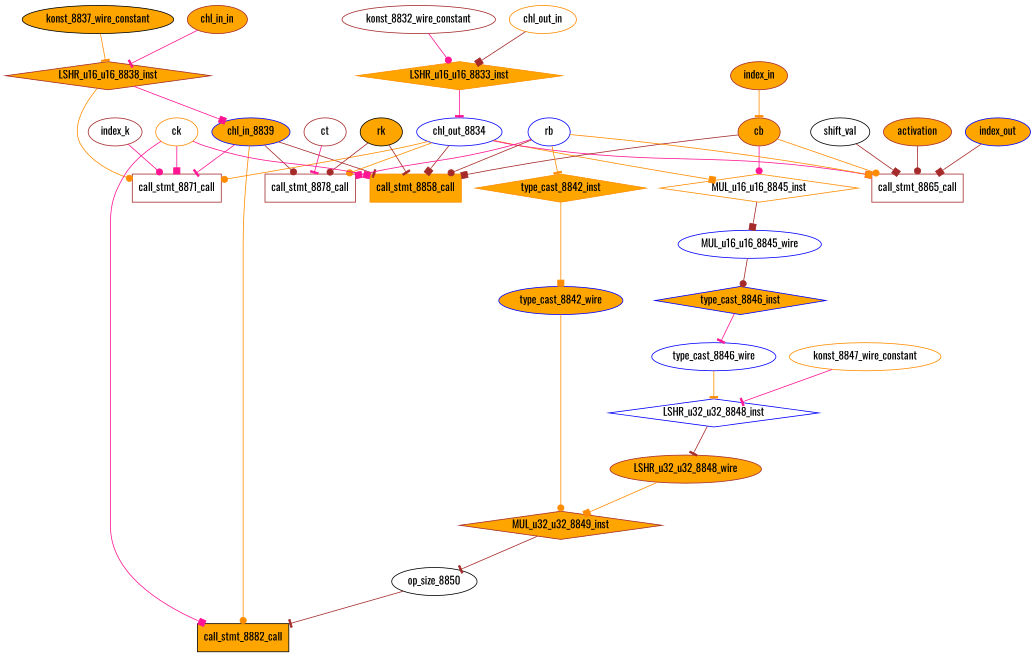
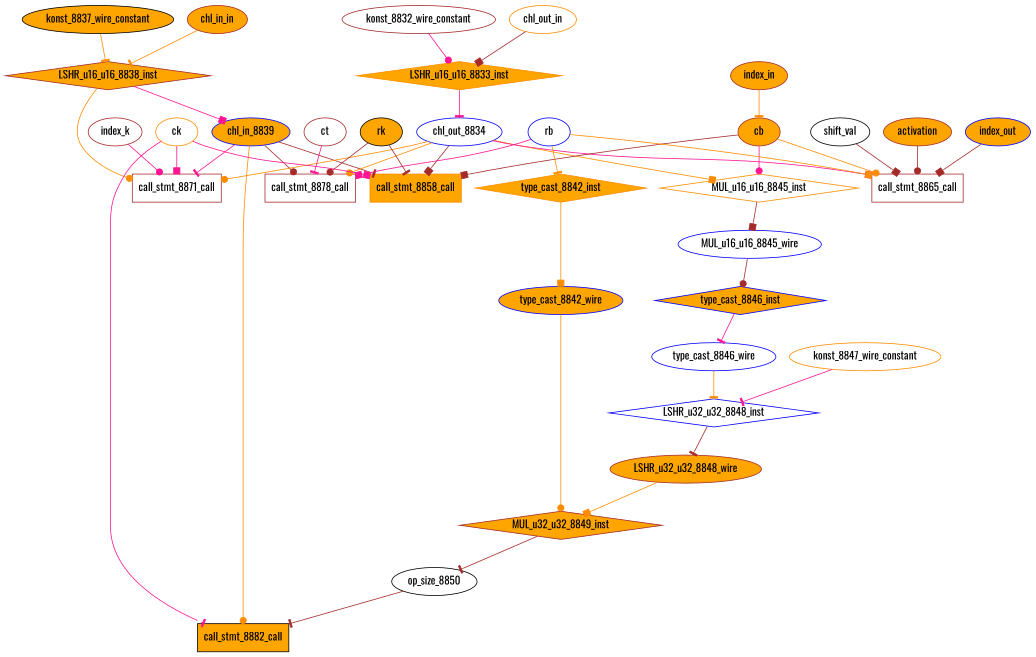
  digraph {
    fontname=Oswald
    node [color=brown fillcolor=orange fontname=Oswald style=filled]
    edge [arrowhead=box color=brown fontname=Oswald]
    LSHR_u32_u32_8848_wire [shape=ellipse]
    MUL_u32_u32_8849_inst [shape=diamond]
    op_size_8850 [color=black fillcolor=white shape=ellipse]
    MUL_u16_u16_8845_wire [color=blue fillcolor=white shape=ellipse]
    type_cast_8846_inst [color=blue shape=diamond]
    type_cast_8846_wire [color=blue fillcolor=white shape=ellipse]
    chl_in_8839 [color=blue shape=ellipse]
    call_stmt_8858_call [color=darkorange shape=rectangle]
    call_stmt_8871_call [fillcolor=white shape=rectangle]
    call_stmt_8878_call [fillcolor=white shape=rectangle]
    call_stmt_8882_call [color=black shape=rectangle]
    chl_out_8834 [color=blue fillcolor=white shape=ellipse]
    MUL_u16_u16_8845_inst [color=darkorange fillcolor=white shape=diamond]
    call_stmt_8865_call [fillcolor=white shape=rectangle]
    konst_8832_wire_constant [fillcolor=white shape=ellipse]
    LSHR_u16_u16_8833_inst [color=darkorange shape=diamond]
    konst_8837_wire_constant [color=black shape=ellipse]
    LSHR_u16_u16_8838_inst [shape=diamond]
    konst_8847_wire_constant [color=darkorange fillcolor=white shape=ellipse]
    LSHR_u32_u32_8848_inst [color=blue fillcolor=white shape=diamond]
    type_cast_8842_wire [color=blue shape=ellipse]
    chl_out_in [color=darkorange fillcolor=white]
    chl_in_in
    cb
    rb [color=blue fillcolor=white]
    type_cast_8842_inst [color=darkorange shape=diamond]
    rk [color=black]
    ck [color=darkorange fillcolor=white]
    shift_val [color=black fillcolor=white]
    activation
    index_out [color=blue]
    index_k [fillcolor=white]
    ct [fillcolor=white]
    index_in
    LSHR_u32_u32_8848_wire -> MUL_u32_u32_8849_inst [color=darkorange]
    MUL_u32_u32_8849_inst -> op_size_8850 [arrowhead=tee]
    op_size_8850 -> call_stmt_8882_call [arrowhead=tee]
    MUL_u16_u16_8845_wire -> type_cast_8846_inst [arrowhead=dot]
    type_cast_8846_inst -> type_cast_8846_wire [arrowhead=tee color=deeppink]
    type_cast_8846_wire -> LSHR_u32_u32_8848_inst [arrowhead=tee color=darkorange]
    chl_in_8839 -> call_stmt_8858_call [arrowhead=tee]
    chl_in_8839 -> call_stmt_8871_call [arrowhead=tee color=deeppink]
    chl_in_8839 -> call_stmt_8878_call [arrowhead=dot]
    chl_in_8839 -> call_stmt_8882_call [arrowhead=dot color=darkorange]
    chl_out_8834 -> call_stmt_8858_call
    chl_out_8834 -> call_stmt_8871_call [arrowhead=dot color=darkorange]
    chl_out_8834 -> call_stmt_8878_call [arrowhead=dot color=darkorange]
    chl_out_8834 -> MUL_u16_u16_8845_inst [color=darkorange]
    chl_out_8834 -> call_stmt_8865_call [color=deeppink]
    MUL_u16_u16_8845_inst -> MUL_u16_u16_8845_wire
    konst_8832_wire_constant -> LSHR_u16_u16_8833_inst [arrowhead=dot color=deeppink]
    LSHR_u16_u16_8833_inst -> chl_out_8834 [arrowhead=tee color=deeppink]
    konst_8837_wire_constant -> LSHR_u16_u16_8838_inst [arrowhead=tee color=darkorange]
    LSHR_u16_u16_8838_inst -> chl_in_8839 [color=deeppink]
    LSHR_u16_u16_8838_inst -> call_stmt_8871_call [arrowhead=dot color=darkorange]
    konst_8847_wire_constant -> LSHR_u32_u32_8848_inst [arrowhead=tee color=deeppink]
    LSHR_u32_u32_8848_inst -> LSHR_u32_u32_8848_wire [arrowhead=tee]
    type_cast_8842_wire -> MUL_u32_u32_8849_inst [arrowhead=dot color=darkorange]
    chl_out_in -> LSHR_u16_u16_8833_inst
-   chl_in_in -> LSHR_u16_u16_8838_inst [arrowhead=tee color=deeppink]
+   chl_in_in -> LSHR_u16_u16_8838_inst [arrowhead=tee color=darkorange]
    cb -> call_stmt_8858_call
    cb -> MUL_u16_u16_8845_inst [arrowhead=dot color=deeppink]
    cb -> call_stmt_8865_call [arrowhead=dot color=darkorange]
-   rb -> call_stmt_8858_call [arrowhead=dot]
    rb -> call_stmt_8878_call [color=deeppink]
    rb -> call_stmt_8865_call [color=darkorange]
    rb -> type_cast_8842_inst [arrowhead=tee color=darkorange]
    type_cast_8842_inst -> type_cast_8842_wire [color=darkorange]
    rk -> call_stmt_8858_call [arrowhead=tee]
    rk -> call_stmt_8878_call [arrowhead=dot]
    ck -> call_stmt_8858_call [color=deeppink]
    ck -> call_stmt_8871_call [color=deeppink]
-   ck -> call_stmt_8882_call [color=deeppink]
+   ck -> call_stmt_8882_call [arrowhead=tee color=deeppink]
    shift_val -> call_stmt_8865_call
    activation -> call_stmt_8865_call [arrowhead=dot]
    index_out -> call_stmt_8865_call
    index_k -> call_stmt_8871_call [arrowhead=dot color=deeppink]
    ct -> call_stmt_8878_call [arrowhead=tee color=deeppink]
    index_in -> cb [arrowhead=tee color=darkorange]
  }
